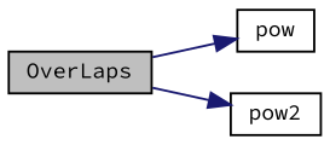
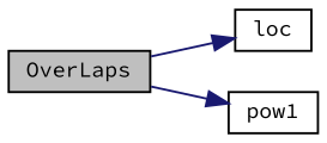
  digraph {
    fontname="Source Code Pro"
    rankdir=LR
    node [color=black fillcolor=white fontname="Source Code Pro" fontsize=10 shape=record style=filled]
    edge [color=midnightblue fontname="Source Code Pro" fontsize=10 labelfontname=Helvetica labelfontsize=10 style=solid]
    n1 [fillcolor=grey75 fontcolor=black height=0.2 label=OverLaps width=0.4]
-   n2 [height=0.2 label=pow width=0.4]
-   n3 [height=0.2 label=pow2 width=0.4]
+   n2 [height=0.2 label=loc width=0.4]
+   n3 [height=0.2 label=pow1 width=0.4]
    n1 -> n2
    n1 -> n3
  }
